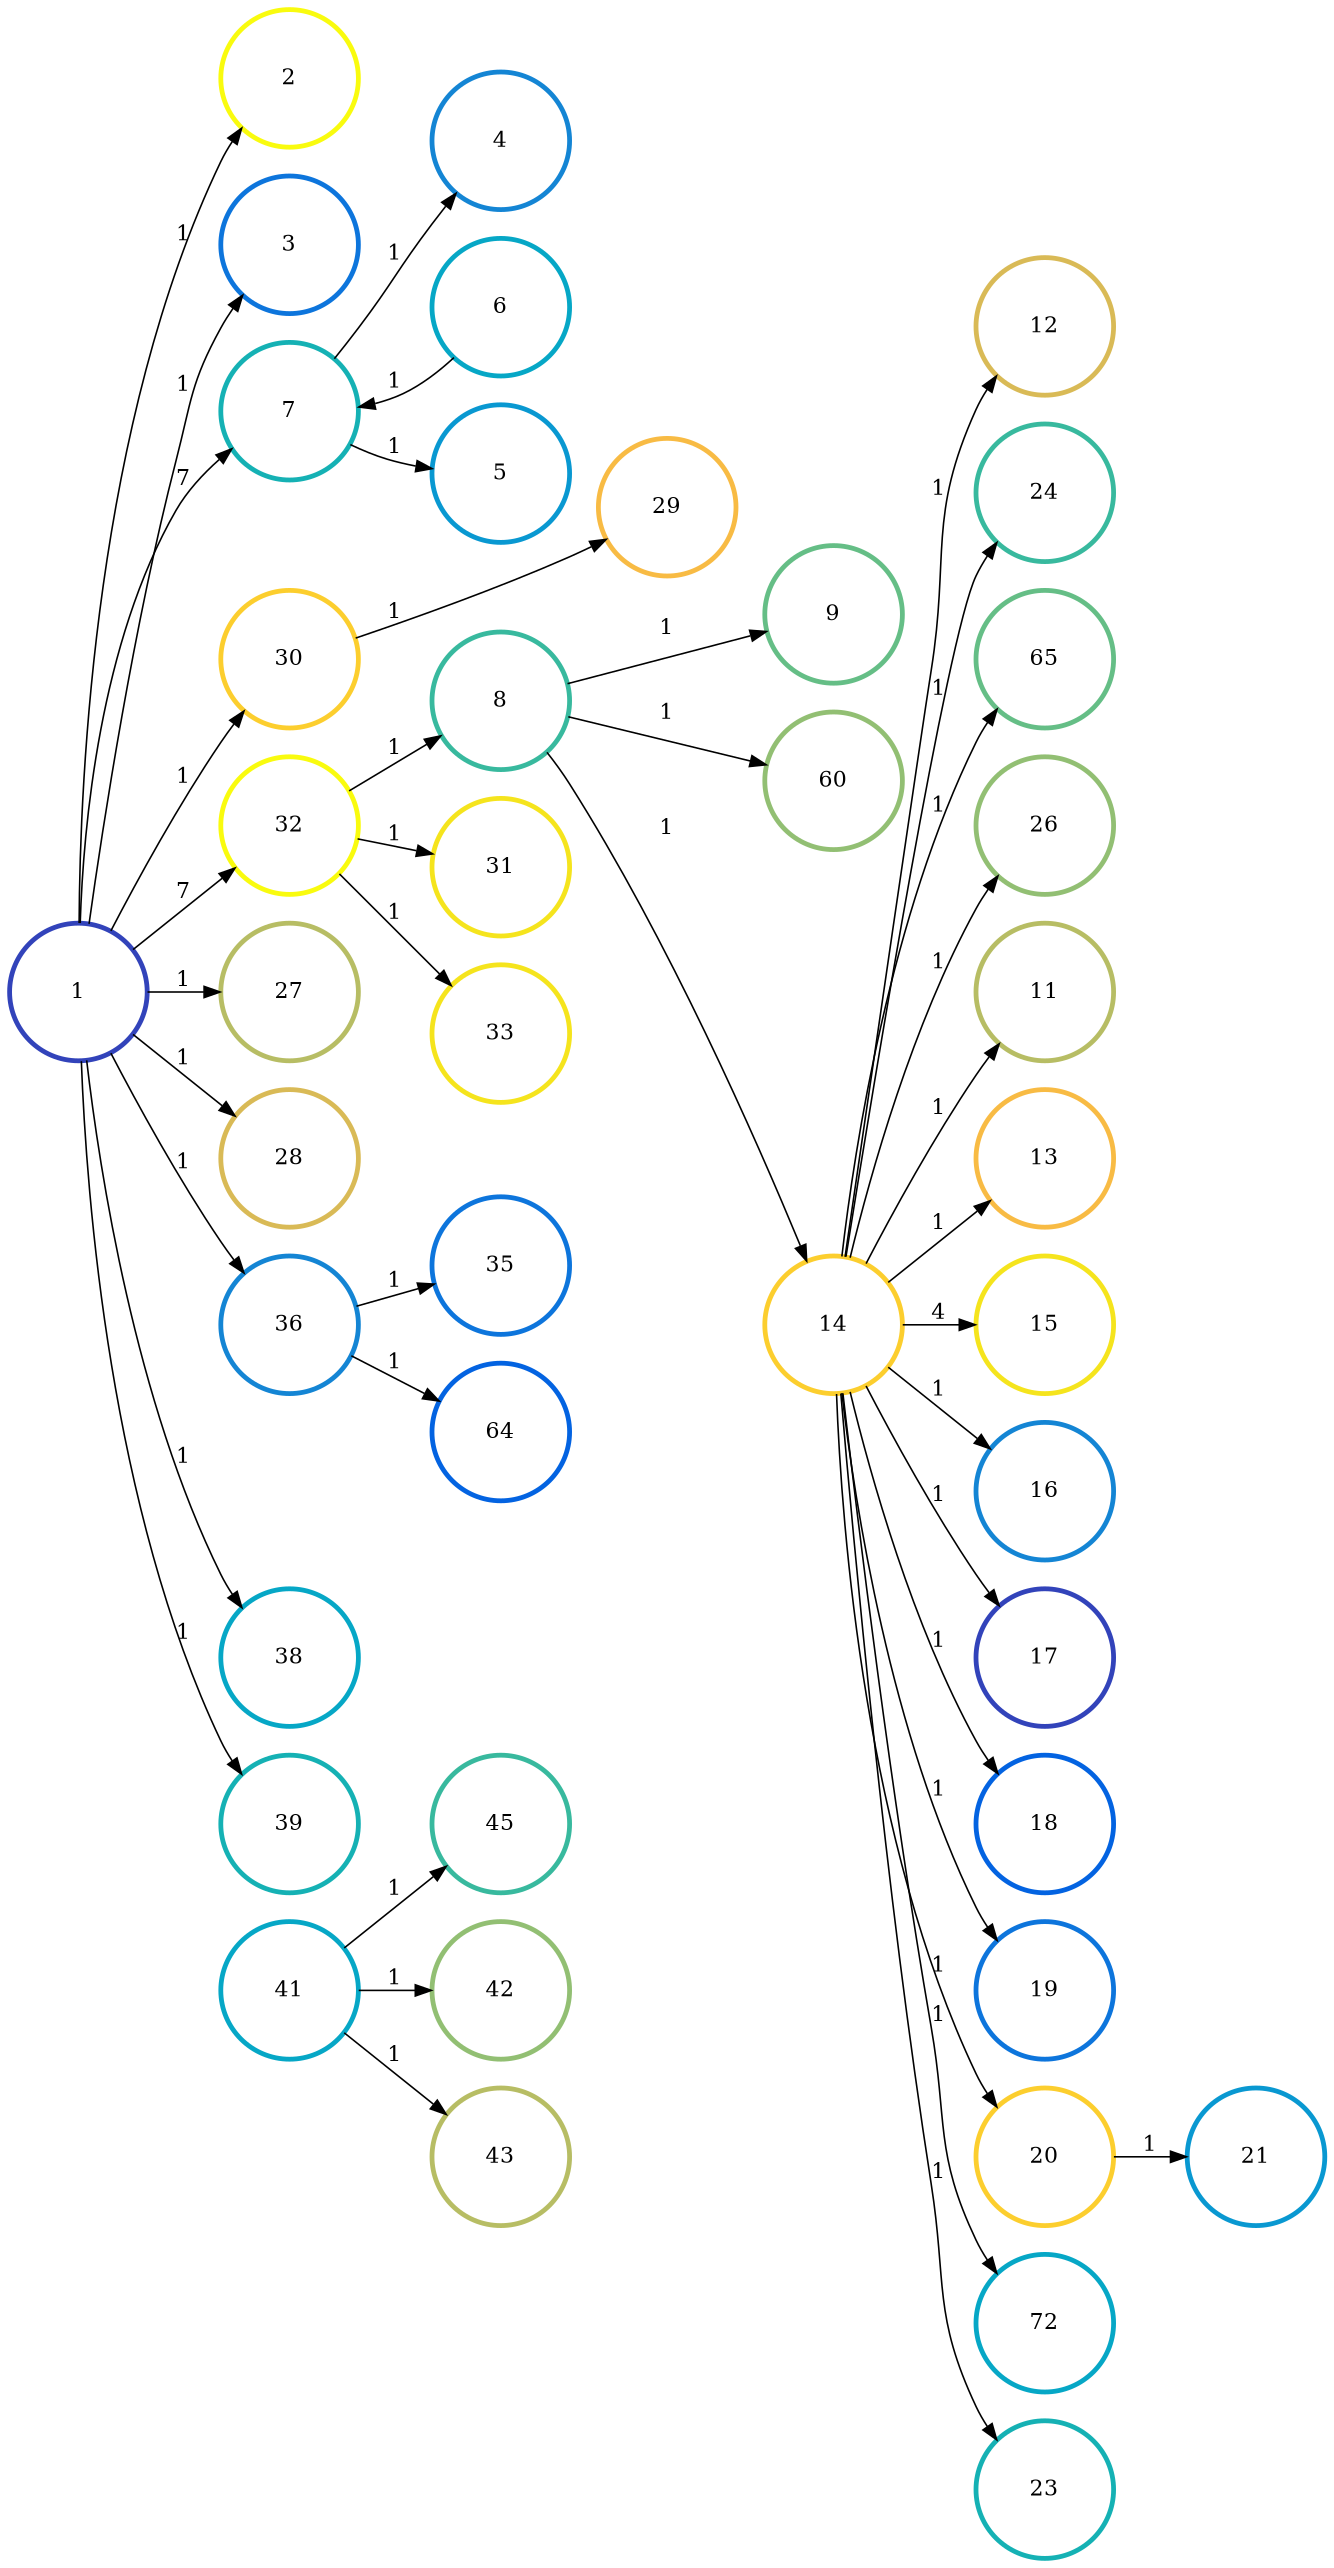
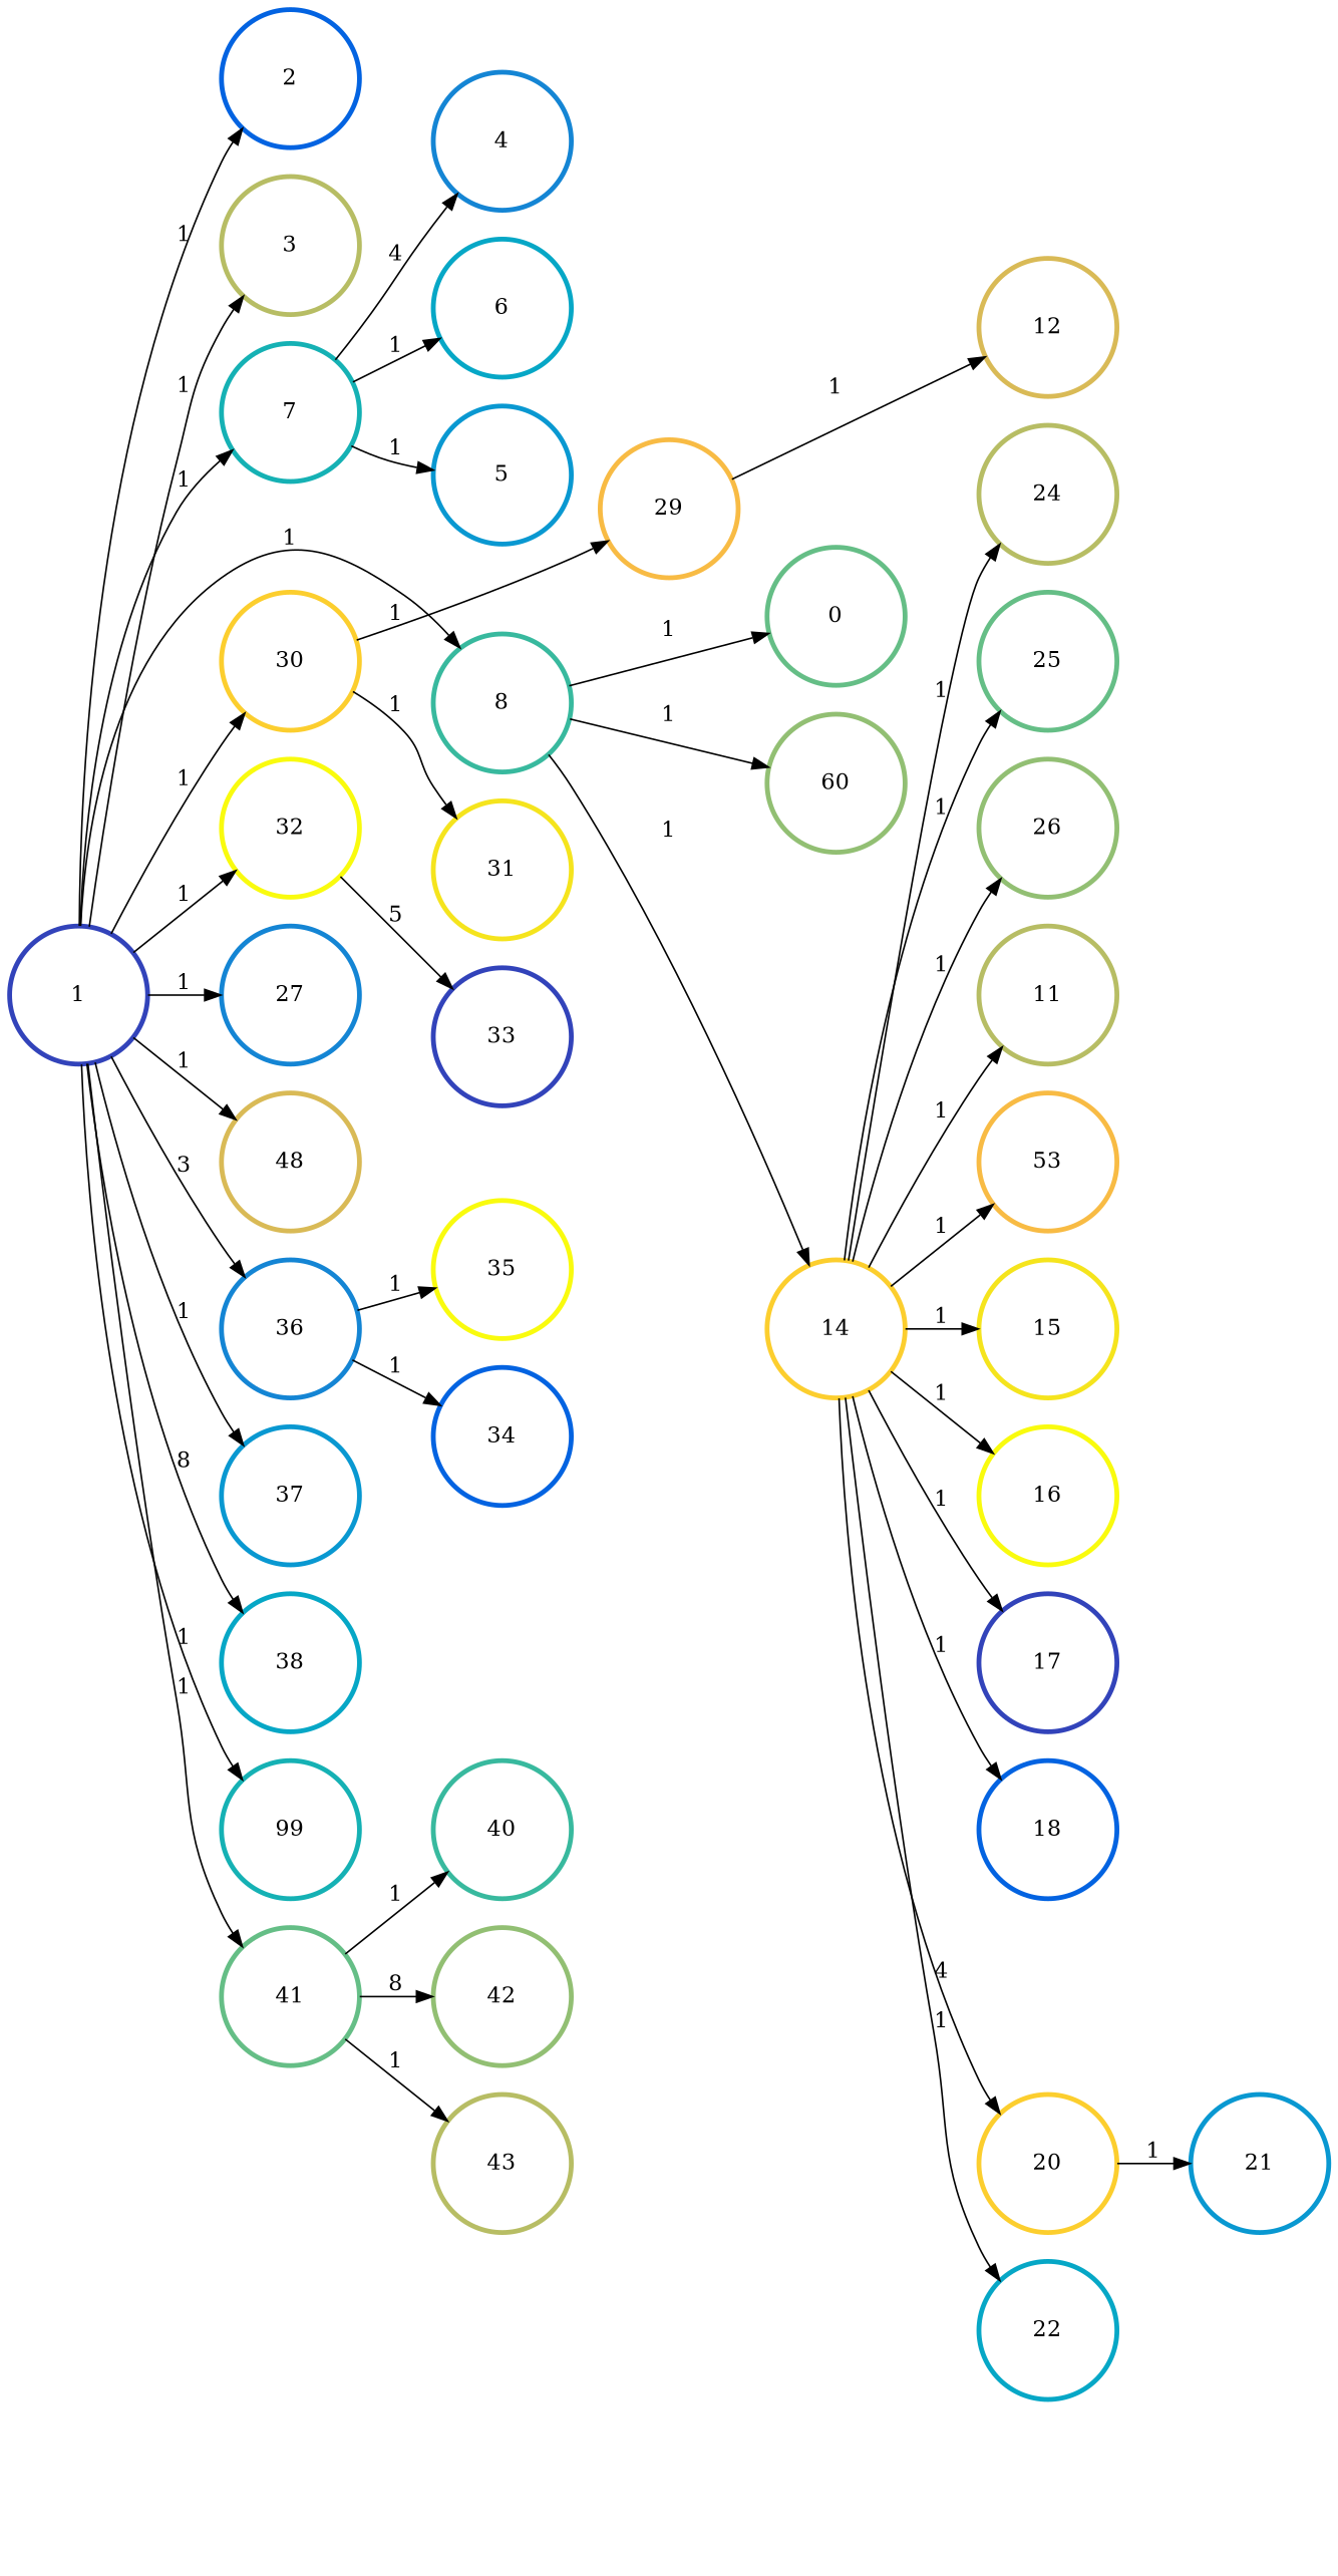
  digraph {
    rankdir=LR
    node [color="#3243BA" penwidth=3]
    edge [color=black penwidth=1]
    n1 [height=1.2 label=1 width=1.2]
-   n2 [color="#F9FB0E" height=1.2 label=2 width=1.2]
-   n3 [color="#0D75DC" height=1.2 label=3 width=1.2]
+   n2 [color="#0363E1" height=1.2 label=2 width=1.2]
+   n3 [color="#B7BD64" height=1.2 label=3 width=1.2]
    n4 [color="#15B1B4" height=1.2 label=7 width=1.2]
    n5 [color="#38B99E" height=1.2 label=8 width=1.2]
-   n6 [color="#B7BD64" height=1.2 label=27 width=1.2]
-   n7 [color="#D9BA56" height=1.2 label=28 width=1.2]
+   n6 [color="#1485D4" height=1.2 label=27 width=1.2]
+   n7 [color="#D9BA56" height=1.2 label=48 width=1.2]
    n8 [color="#FCCE2E" height=1.2 label=30 width=1.2]
    n9 [color="#F9FB0E" height=1.2 label=32 width=1.2]
    n10 [color="#1485D4" height=1.2 label=36 width=1.2]
+   n11 [color="#0998D1" height=1.2 label=37 width=1.2]
    n12 [color="#06A7C6" height=1.2 label=38 width=1.2]
-   n13 [color="#15B1B4" height=1.2 label=39 width=1.2]
-   n14 [color="#06A7C6" height=1.2 label=41 width=1.2]
+   n13 [color="#15B1B4" height=1.2 label=99 width=1.2]
+   n14 [color="#65BE86" height=1.2 label=41 width=1.2]
    n15 [color="#1485D4" height=1.2 label=4 width=1.2]
    n16 [color="#0998D1" height=1.2 label=5 width=1.2]
    n17 [color="#06A7C6" height=1.2 label=6 width=1.2]
-   n18 [color="#65BE86" height=1.2 label=9 width=1.2]
+   n18 [color="#65BE86" height=1.2 label=0 width=1.2]
    n19 [color="#92BF73" height=1.2 label=60 width=1.2]
    n20 [color="#FCCE2E" height=1.2 label=14 width=1.2]
    n21 [color="#F8BB44" height=1.2 label=29 width=1.2]
    n22 [color="#F5E41D" height=1.2 label=31 width=1.2]
-   n23 [color="#F5E41D" height=1.2 label=33 width=1.2]
-   n24 [color="#0363E1" height=1.2 label=64 width=1.2]
-   n25 [color="#0D75DC" height=1.2 label=35 width=1.2]
-   n26 [color="#38B99E" height=1.2 label=45 width=1.2]
+   n23 [height=1.2 label=33 width=1.2]
+   n24 [color="#0363E1" height=1.2 label=34 width=1.2]
+   n25 [color="#F9FB0E" height=1.2 label=35 width=1.2]
+   n26 [color="#38B99E" height=1.2 label=40 width=1.2]
    n27 [color="#92BF73" height=1.2 label=42 width=1.2]
    n28 [color="#B7BD64" height=1.2 label=43 width=1.2]
    n29 [color="#B7BD64" height=1.2 label=11 width=1.2]
    n30 [color="#D9BA56" height=1.2 label=12 width=1.2]
-   n31 [color="#F8BB44" height=1.2 label=13 width=1.2]
+   n31 [color="#F8BB44" height=1.2 label=53 width=1.2]
    n32 [color="#F5E41D" height=1.2 label=15 width=1.2]
-   n33 [color="#1485D4" height=1.2 label=16 width=1.2]
+   n33 [color="#F9FB0E" height=1.2 label=16 width=1.2]
    n34 [height=1.2 label=17 width=1.2]
    n35 [color="#0363E1" height=1.2 label=18 width=1.2]
-   n36 [color="#0D75DC" height=1.2 label=19 width=1.2]
    n37 [color="#FCCE2E" height=1.2 label=20 width=1.2]
-   n38 [color="#06A7C6" height=1.2 label=72 width=1.2]
-   n39 [color="#15B1B4" height=1.2 label=23 width=1.2]
-   n40 [color="#38B99E" height=1.2 label=24 width=1.2]
-   n41 [color="#65BE86" height=1.2 label=65 width=1.2]
+   n38 [color="#06A7C6" height=1.2 label=22 width=1.2]
+   n40 [color="#B7BD64" height=1.2 label=24 width=1.2]
+   n41 [color="#65BE86" height=1.2 label=25 width=1.2]
    n42 [color="#92BF73" height=1.2 label=26 width=1.2]
    n43 [color="#0998D1" height=1.2 label=21 width=1.2]
    n1 -> n2 [label=1]
    n1 -> n3 [label=1]
-   n1 -> n4 [label=7]
-   n9 -> n5 [label=1]
+   n1 -> n4 [label=1]
+   n1 -> n5 [label=1]
    n1 -> n6 [label=1]
    n1 -> n7 [label=1]
    n1 -> n8 [label=1]
-   n1 -> n9 [label=7]
-   n1 -> n10 [label=1]
-   n1 -> n12 [label=1]
+   n1 -> n9 [label=1]
+   n1 -> n10 [label=3]
+   n1 -> n11 [label=1]
+   n1 -> n12 [label=8]
    n1 -> n13 [label=1]
-   n4 -> n15 [label=1]
+   n1 -> n14 [label=1]
+   n4 -> n15 [label=4]
    n4 -> n16 [label=1]
-   n17 -> n4 [label=1]
+   n4 -> n17 [label=1]
    n5 -> n18 [label=1]
    n5 -> n19 [label=1]
    n5 -> n20 [label=1]
    n8 -> n21 [label=1]
-   n9 -> n22 [label=1]
-   n9 -> n23 [label=1]
+   n8 -> n22 [label=1]
+   n9 -> n23 [label=5]
    n10 -> n24 [label=1]
    n10 -> n25 [label=1]
    n14 -> n26 [label=1]
-   n14 -> n27 [label=1]
+   n14 -> n27 [label=8]
    n14 -> n28 [label=1]
    n20 -> n29 [label=1]
-   n20 -> n30 [label=1]
+   n21 -> n30 [label=1]
    n20 -> n31 [label=1]
-   n20 -> n32 [label=4]
+   n20 -> n32 [label=1]
    n20 -> n33 [label=1]
    n20 -> n34 [label=1]
    n20 -> n35 [label=1]
-   n20 -> n36 [label=1]
-   n20 -> n37 [label=1]
+   n20 -> n37 [label=4]
    n20 -> n38 [label=1]
-   n20 -> n39 [label=1]
    n20 -> n40 [label=1]
    n20 -> n41 [label=1]
    n20 -> n42 [label=1]
    n37 -> n43 [label=1]
  }
